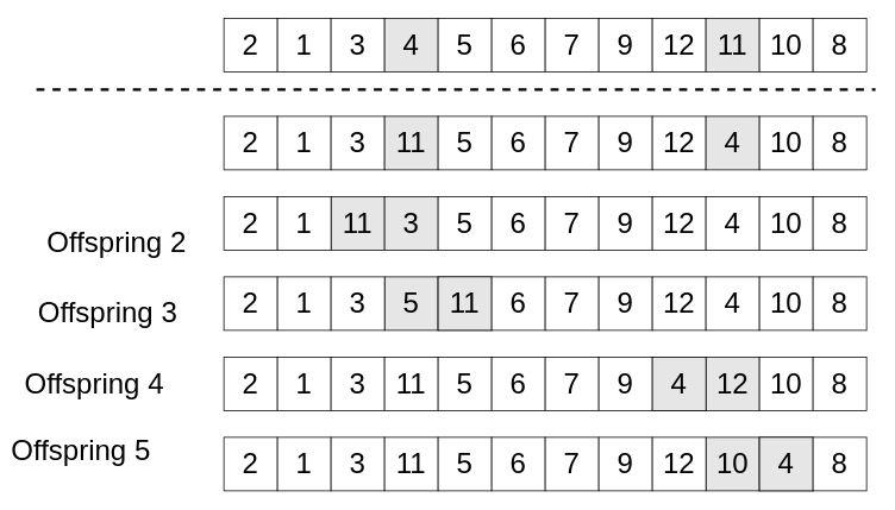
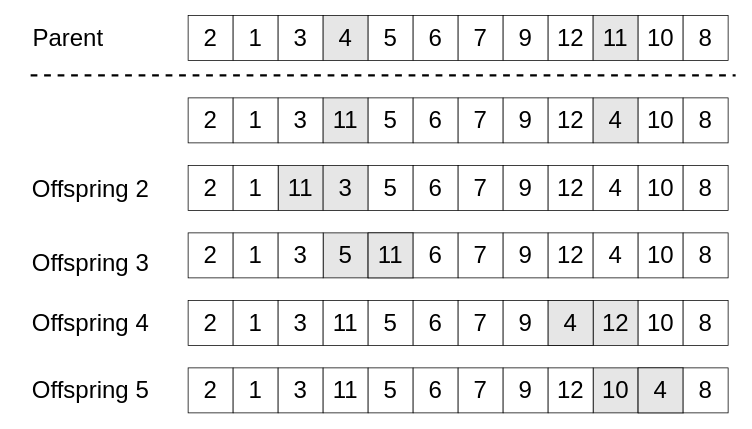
  <mxCell id="0" />
  <mxCell id="1" parent="0" />
  <mxCell id="2" value="&lt;font style=&quot;font-size: 32px&quot;&gt;2&lt;/font&gt;" style="rounded=0;whiteSpace=wrap;html=1;" parent="1" vertex="1"><mxGeometry x="250" y="20" width="60" height="60" as="geometry" /></mxCell>
  <mxCell id="3" value="&lt;font style=&quot;font-size: 32px&quot;&gt;1&lt;/font&gt;" style="rounded=0;whiteSpace=wrap;html=1;" parent="1" vertex="1"><mxGeometry x="310" y="20" width="60" height="60" as="geometry" /></mxCell>
  <mxCell id="4" value="&lt;font style=&quot;font-size: 32px&quot;&gt;3&lt;/font&gt;" style="rounded=0;whiteSpace=wrap;html=1;" parent="1" vertex="1"><mxGeometry x="370" y="20" width="60" height="60" as="geometry" /></mxCell>
  <mxCell id="5" value="&lt;font style=&quot;font-size: 32px&quot;&gt;4&lt;/font&gt;" style="rounded=0;whiteSpace=wrap;html=1;fillColor=#E6E6E6;" parent="1" vertex="1"><mxGeometry x="430" y="20" width="60" height="60" as="geometry" /></mxCell>
  <mxCell id="6" value="&lt;font style=&quot;font-size: 32px&quot;&gt;5&lt;/font&gt;" style="rounded=0;whiteSpace=wrap;html=1;" parent="1" vertex="1"><mxGeometry x="490" y="20" width="60" height="60" as="geometry" /></mxCell>
  <mxCell id="7" value="&lt;font style=&quot;font-size: 32px&quot;&gt;6&lt;/font&gt;" style="rounded=0;whiteSpace=wrap;html=1;" parent="1" vertex="1"><mxGeometry x="550" y="20" width="60" height="60" as="geometry" /></mxCell>
  <mxCell id="8" value="&lt;font style=&quot;font-size: 32px&quot;&gt;7&lt;/font&gt;" style="rounded=0;whiteSpace=wrap;html=1;" parent="1" vertex="1"><mxGeometry x="610" y="20" width="60" height="60" as="geometry" /></mxCell>
  <mxCell id="9" value="&lt;font style=&quot;font-size: 32px&quot;&gt;9&lt;/font&gt;" style="rounded=0;whiteSpace=wrap;html=1;" parent="1" vertex="1"><mxGeometry x="670" y="20" width="60" height="60" as="geometry" /></mxCell>
  <mxCell id="10" value="&lt;font style=&quot;font-size: 32px&quot;&gt;12&lt;/font&gt;" style="rounded=0;whiteSpace=wrap;html=1;" parent="1" vertex="1"><mxGeometry x="730" y="20" width="60" height="60" as="geometry" /></mxCell>
  <mxCell id="11" value="&lt;font style=&quot;font-size: 32px&quot;&gt;11&lt;/font&gt;" style="rounded=0;whiteSpace=wrap;html=1;fillColor=#E6E6E6;" parent="1" vertex="1"><mxGeometry x="790" y="20" width="60" height="60" as="geometry" /></mxCell>
  <mxCell id="12" value="&lt;font style=&quot;font-size: 32px&quot;&gt;10&lt;/font&gt;" style="rounded=0;whiteSpace=wrap;html=1;" parent="1" vertex="1"><mxGeometry x="850" y="20" width="60" height="60" as="geometry" /></mxCell>
  <mxCell id="13" value="&lt;font style=&quot;font-size: 32px&quot;&gt;8&lt;/font&gt;" style="rounded=0;whiteSpace=wrap;html=1;" parent="1" vertex="1"><mxGeometry x="910" y="20" width="60" height="60" as="geometry" /></mxCell>
+ <mxCell id="14" value="&lt;font style=&quot;font-size: 32px&quot;&gt;Parent&lt;/font&gt;" style="text;html=1;strokeColor=none;fillColor=none;align=center;verticalAlign=middle;whiteSpace=wrap;rounded=0;strokeWidth=32;" parent="1" vertex="1"><mxGeometry x="20" y="40" width="140" height="20" as="geometry" /></mxCell>
  <mxCell id="15" value="&lt;font style=&quot;font-size: 32px&quot;&gt;2&lt;/font&gt;" style="rounded=0;whiteSpace=wrap;html=1;" parent="1" vertex="1"><mxGeometry x="250" y="130" width="60" height="60" as="geometry" /></mxCell>
  <mxCell id="16" value="&lt;font style=&quot;font-size: 32px&quot;&gt;1&lt;/font&gt;" style="rounded=0;whiteSpace=wrap;html=1;" parent="1" vertex="1"><mxGeometry x="310" y="130" width="60" height="60" as="geometry" /></mxCell>
  <mxCell id="17" value="&lt;font style=&quot;font-size: 32px&quot;&gt;3&lt;/font&gt;" style="rounded=0;whiteSpace=wrap;html=1;" parent="1" vertex="1"><mxGeometry x="370" y="130" width="60" height="60" as="geometry" /></mxCell>
  <mxCell id="18" value="&lt;font style=&quot;font-size: 32px&quot;&gt;11&lt;/font&gt;" style="rounded=0;whiteSpace=wrap;html=1;fillColor=#E6E6E6;" parent="1" vertex="1"><mxGeometry x="430" y="130" width="60" height="60" as="geometry" /></mxCell>
  <mxCell id="19" value="&lt;font style=&quot;font-size: 32px&quot;&gt;5&lt;/font&gt;" style="rounded=0;whiteSpace=wrap;html=1;" parent="1" vertex="1"><mxGeometry x="490" y="130" width="60" height="60" as="geometry" /></mxCell>
  <mxCell id="20" value="&lt;font style=&quot;font-size: 32px&quot;&gt;6&lt;/font&gt;" style="rounded=0;whiteSpace=wrap;html=1;" parent="1" vertex="1"><mxGeometry x="550" y="130" width="60" height="60" as="geometry" /></mxCell>
  <mxCell id="21" value="&lt;font style=&quot;font-size: 32px&quot;&gt;7&lt;/font&gt;" style="rounded=0;whiteSpace=wrap;html=1;" parent="1" vertex="1"><mxGeometry x="610" y="130" width="60" height="60" as="geometry" /></mxCell>
  <mxCell id="22" value="&lt;font style=&quot;font-size: 32px&quot;&gt;9&lt;/font&gt;" style="rounded=0;whiteSpace=wrap;html=1;" parent="1" vertex="1"><mxGeometry x="670" y="130" width="60" height="60" as="geometry" /></mxCell>
  <mxCell id="23" value="&lt;font style=&quot;font-size: 32px&quot;&gt;12&lt;/font&gt;" style="rounded=0;whiteSpace=wrap;html=1;" parent="1" vertex="1"><mxGeometry x="730" y="130" width="60" height="60" as="geometry" /></mxCell>
  <mxCell id="24" value="&lt;font style=&quot;font-size: 32px&quot;&gt;4&lt;/font&gt;" style="rounded=0;whiteSpace=wrap;html=1;fillColor=#E6E6E6;" parent="1" vertex="1"><mxGeometry x="790" y="130" width="60" height="60" as="geometry" /></mxCell>
  <mxCell id="25" value="&lt;font style=&quot;font-size: 32px&quot;&gt;10&lt;/font&gt;" style="rounded=0;whiteSpace=wrap;html=1;" parent="1" vertex="1"><mxGeometry x="850" y="130" width="60" height="60" as="geometry" /></mxCell>
  <mxCell id="26" value="&lt;span style=&quot;font-size: 32px&quot;&gt;8&lt;/span&gt;" style="rounded=0;whiteSpace=wrap;html=1;" parent="1" vertex="1"><mxGeometry x="910" y="130" width="60" height="60" as="geometry" /></mxCell>
  <mxCell id="27" value="&lt;font style=&quot;font-size: 32px&quot;&gt;11&lt;/font&gt;" style="rounded=0;whiteSpace=wrap;html=1;fillColor=#E6E6E6;" parent="1" vertex="1"><mxGeometry x="370" y="220" width="60" height="60" as="geometry" /></mxCell>
  <mxCell id="28" value="&lt;font style=&quot;font-size: 32px&quot;&gt;3&lt;/font&gt;" style="rounded=0;whiteSpace=wrap;html=1;fillColor=#E6E6E6;" parent="1" vertex="1"><mxGeometry x="430" y="220" width="60" height="60" as="geometry" /></mxCell>
  <mxCell id="29" value="&lt;span style=&quot;font-size: 32px&quot;&gt;5&lt;/span&gt;" style="rounded=0;whiteSpace=wrap;html=1;fillColor=#E6E6E6;" parent="1" vertex="1"><mxGeometry x="430" y="310" width="60" height="60" as="geometry" /></mxCell>
  <mxCell id="30" value="&lt;font style=&quot;font-size: 32px&quot;&gt;k&lt;/font&gt;" style="rounded=0;whiteSpace=wrap;html=1;fillColor=#E6E6E6;" parent="1" vertex="1"><mxGeometry x="490" y="310" width="60" height="60" as="geometry" /></mxCell>
  <mxCell id="31" value="&lt;font style=&quot;font-size: 32px&quot;&gt;d&lt;/font&gt;" style="rounded=0;whiteSpace=wrap;html=1;fillColor=#E6E6E6;" parent="1" vertex="1"><mxGeometry x="730" y="400" width="60" height="60" as="geometry" /></mxCell>
  <mxCell id="32" value="&lt;font style=&quot;font-size: 32px&quot;&gt;12&lt;/font&gt;" style="rounded=0;whiteSpace=wrap;html=1;fillColor=#E6E6E6;" parent="1" vertex="1"><mxGeometry x="790" y="400" width="60" height="60" as="geometry" /></mxCell>
  <mxCell id="33" value="&lt;font style=&quot;font-size: 32px&quot;&gt;10&lt;/font&gt;" style="rounded=0;whiteSpace=wrap;html=1;fillColor=#E6E6E6;" parent="1" vertex="1"><mxGeometry x="790" y="490" width="60" height="60" as="geometry" /></mxCell>
  <mxCell id="34" value="&lt;font style=&quot;font-size: 32px&quot;&gt;d&lt;/font&gt;" style="rounded=0;whiteSpace=wrap;html=1;fillColor=#E6E6E6;" parent="1" vertex="1"><mxGeometry x="850" y="490" width="60" height="60" as="geometry" /></mxCell>
- <mxCell id="35" value="&lt;font style=&quot;font-size: 32px&quot;&gt;Offspring 2&lt;/font&gt;" style="text;html=1;strokeColor=none;fillColor=none;align=center;verticalAlign=middle;whiteSpace=wrap;rounded=0;strokeWidth=32;" parent="1" vertex="1"><mxGeometry x="50" y="261" width="160" height="20" as="geometry" /></mxCell>
+ <mxCell id="35" value="&lt;font style=&quot;font-size: 32px&quot;&gt;Offspring 2&lt;/font&gt;" style="text;html=1;strokeColor=none;fillColor=none;align=center;verticalAlign=middle;whiteSpace=wrap;rounded=0;strokeWidth=32;" parent="1" vertex="1"><mxGeometry x="40" y="241" width="160" height="20" as="geometry" /></mxCell>
  <mxCell id="36" value="&lt;font style=&quot;font-size: 32px&quot;&gt;Offspring 3&lt;/font&gt;" style="text;html=1;strokeColor=none;fillColor=none;align=center;verticalAlign=middle;whiteSpace=wrap;rounded=0;strokeWidth=32;" parent="1" vertex="1"><mxGeometry x="40" y="340" width="160" height="20" as="geometry" /></mxCell>
- <mxCell id="37" value="&lt;font style=&quot;font-size: 32px&quot;&gt;Offspring 4&lt;/font&gt;" style="text;html=1;strokeColor=none;fillColor=none;align=center;verticalAlign=middle;whiteSpace=wrap;rounded=0;strokeWidth=32;" parent="1" vertex="1"><mxGeometry x="25" y="420" width="160" height="20" as="geometry" /></mxCell>
- <mxCell id="38" value="&lt;font style=&quot;font-size: 32px&quot;&gt;Offspring 5&lt;/font&gt;" style="text;html=1;strokeColor=none;fillColor=none;align=center;verticalAlign=middle;whiteSpace=wrap;rounded=0;strokeWidth=32;" parent="1" vertex="1"><mxGeometry x="10" y="495" width="160" height="20" as="geometry" /></mxCell>
+ <mxCell id="37" value="&lt;font style=&quot;font-size: 32px&quot;&gt;Offspring 4&lt;/font&gt;" style="text;html=1;strokeColor=none;fillColor=none;align=center;verticalAlign=middle;whiteSpace=wrap;rounded=0;strokeWidth=32;" parent="1" vertex="1"><mxGeometry x="40" y="420" width="160" height="20" as="geometry" /></mxCell>
+ <mxCell id="38" value="&lt;font style=&quot;font-size: 32px&quot;&gt;Offspring 5&lt;/font&gt;" style="text;html=1;strokeColor=none;fillColor=none;align=center;verticalAlign=middle;whiteSpace=wrap;rounded=0;strokeWidth=32;" parent="1" vertex="1"><mxGeometry x="40" y="510" width="160" height="20" as="geometry" /></mxCell>
  <mxCell id="39" value="" style="endArrow=none;html=1;strokeWidth=3;dashed=1;" parent="1" edge="1"><mxGeometry width="50" height="50" relative="1" as="geometry"><mxPoint x="40" y="100" as="sourcePoint" /><mxPoint x="980" y="100" as="targetPoint" /></mxGeometry></mxCell>
  <mxCell id="40" value="&lt;font style=&quot;font-size: 32px&quot;&gt;2&lt;/font&gt;" style="rounded=0;whiteSpace=wrap;html=1;" parent="1" vertex="1"><mxGeometry x="250" y="220" width="60" height="60" as="geometry" /></mxCell>
  <mxCell id="41" value="&lt;font style=&quot;font-size: 32px&quot;&gt;1&lt;/font&gt;" style="rounded=0;whiteSpace=wrap;html=1;" parent="1" vertex="1"><mxGeometry x="310" y="220" width="60" height="60" as="geometry" /></mxCell>
  <mxCell id="42" value="&lt;font style=&quot;font-size: 32px&quot;&gt;5&lt;/font&gt;" style="rounded=0;whiteSpace=wrap;html=1;" parent="1" vertex="1"><mxGeometry x="490" y="220" width="60" height="60" as="geometry" /></mxCell>
  <mxCell id="43" value="&lt;font style=&quot;font-size: 32px&quot;&gt;6&lt;/font&gt;" style="rounded=0;whiteSpace=wrap;html=1;" parent="1" vertex="1"><mxGeometry x="550" y="220" width="60" height="60" as="geometry" /></mxCell>
  <mxCell id="44" value="&lt;font style=&quot;font-size: 32px&quot;&gt;7&lt;/font&gt;" style="rounded=0;whiteSpace=wrap;html=1;" parent="1" vertex="1"><mxGeometry x="610" y="220" width="60" height="60" as="geometry" /></mxCell>
  <mxCell id="45" value="&lt;font style=&quot;font-size: 32px&quot;&gt;9&lt;/font&gt;" style="rounded=0;whiteSpace=wrap;html=1;" parent="1" vertex="1"><mxGeometry x="670" y="220" width="60" height="60" as="geometry" /></mxCell>
  <mxCell id="46" value="&lt;font style=&quot;font-size: 32px&quot;&gt;12&lt;/font&gt;" style="rounded=0;whiteSpace=wrap;html=1;" parent="1" vertex="1"><mxGeometry x="730" y="220" width="60" height="60" as="geometry" /></mxCell>
  <mxCell id="47" value="&lt;font style=&quot;font-size: 32px&quot;&gt;4&lt;/font&gt;" style="rounded=0;whiteSpace=wrap;html=1;fillColor=#FFFFFF;" parent="1" vertex="1"><mxGeometry x="790" y="220" width="60" height="60" as="geometry" /></mxCell>
  <mxCell id="48" value="&lt;font style=&quot;font-size: 32px&quot;&gt;10&lt;/font&gt;" style="rounded=0;whiteSpace=wrap;html=1;" parent="1" vertex="1"><mxGeometry x="850" y="220" width="60" height="60" as="geometry" /></mxCell>
  <mxCell id="49" value="&lt;span style=&quot;font-size: 32px&quot;&gt;8&lt;/span&gt;" style="rounded=0;whiteSpace=wrap;html=1;" parent="1" vertex="1"><mxGeometry x="910" y="220" width="60" height="60" as="geometry" /></mxCell>
  <mxCell id="50" value="&lt;font style=&quot;font-size: 32px&quot;&gt;2&lt;/font&gt;" style="rounded=0;whiteSpace=wrap;html=1;" parent="1" vertex="1"><mxGeometry x="250" y="310" width="60" height="60" as="geometry" /></mxCell>
  <mxCell id="51" value="&lt;font style=&quot;font-size: 32px&quot;&gt;1&lt;/font&gt;" style="rounded=0;whiteSpace=wrap;html=1;" parent="1" vertex="1"><mxGeometry x="310" y="310" width="60" height="60" as="geometry" /></mxCell>
  <mxCell id="52" value="&lt;font style=&quot;font-size: 32px&quot;&gt;11&lt;/font&gt;" style="rounded=0;whiteSpace=wrap;html=1;fillColor=#E6E6E6;" parent="1" vertex="1"><mxGeometry x="490" y="310" width="60" height="60" as="geometry" /></mxCell>
  <mxCell id="53" value="&lt;font style=&quot;font-size: 32px&quot;&gt;6&lt;/font&gt;" style="rounded=0;whiteSpace=wrap;html=1;" parent="1" vertex="1"><mxGeometry x="550" y="310" width="60" height="60" as="geometry" /></mxCell>
  <mxCell id="54" value="&lt;font style=&quot;font-size: 32px&quot;&gt;7&lt;/font&gt;" style="rounded=0;whiteSpace=wrap;html=1;" parent="1" vertex="1"><mxGeometry x="610" y="310" width="60" height="60" as="geometry" /></mxCell>
  <mxCell id="55" value="&lt;font style=&quot;font-size: 32px&quot;&gt;9&lt;/font&gt;" style="rounded=0;whiteSpace=wrap;html=1;" parent="1" vertex="1"><mxGeometry x="670" y="310" width="60" height="60" as="geometry" /></mxCell>
  <mxCell id="56" value="&lt;font style=&quot;font-size: 32px&quot;&gt;12&lt;/font&gt;" style="rounded=0;whiteSpace=wrap;html=1;" parent="1" vertex="1"><mxGeometry x="730" y="310" width="60" height="60" as="geometry" /></mxCell>
  <mxCell id="57" value="&lt;font style=&quot;font-size: 32px&quot;&gt;4&lt;/font&gt;" style="rounded=0;whiteSpace=wrap;html=1;fillColor=#FFFFFF;" parent="1" vertex="1"><mxGeometry x="790" y="310" width="60" height="60" as="geometry" /></mxCell>
  <mxCell id="58" value="&lt;font style=&quot;font-size: 32px&quot;&gt;10&lt;/font&gt;" style="rounded=0;whiteSpace=wrap;html=1;" parent="1" vertex="1"><mxGeometry x="850" y="310" width="60" height="60" as="geometry" /></mxCell>
  <mxCell id="59" value="&lt;span style=&quot;font-size: 32px&quot;&gt;8&lt;/span&gt;" style="rounded=0;whiteSpace=wrap;html=1;" parent="1" vertex="1"><mxGeometry x="910" y="310" width="60" height="60" as="geometry" /></mxCell>
  <mxCell id="60" value="&lt;font style=&quot;font-size: 32px&quot;&gt;3&lt;/font&gt;" style="rounded=0;whiteSpace=wrap;html=1;" parent="1" vertex="1"><mxGeometry x="370" y="310" width="60" height="60" as="geometry" /></mxCell>
  <mxCell id="61" value="&lt;font style=&quot;font-size: 32px&quot;&gt;2&lt;/font&gt;" style="rounded=0;whiteSpace=wrap;html=1;" parent="1" vertex="1"><mxGeometry x="250" y="400" width="60" height="60" as="geometry" /></mxCell>
  <mxCell id="62" value="&lt;font style=&quot;font-size: 32px&quot;&gt;1&lt;/font&gt;" style="rounded=0;whiteSpace=wrap;html=1;" parent="1" vertex="1"><mxGeometry x="310" y="400" width="60" height="60" as="geometry" /></mxCell>
  <mxCell id="63" value="&lt;font style=&quot;font-size: 32px&quot;&gt;3&lt;/font&gt;" style="rounded=0;whiteSpace=wrap;html=1;" parent="1" vertex="1"><mxGeometry x="370" y="400" width="60" height="60" as="geometry" /></mxCell>
  <mxCell id="64" value="&lt;font style=&quot;font-size: 32px&quot;&gt;11&lt;/font&gt;" style="rounded=0;whiteSpace=wrap;html=1;fillColor=#FFFFFF;" parent="1" vertex="1"><mxGeometry x="430" y="400" width="60" height="60" as="geometry" /></mxCell>
  <mxCell id="65" value="&lt;font style=&quot;font-size: 32px&quot;&gt;5&lt;/font&gt;" style="rounded=0;whiteSpace=wrap;html=1;" parent="1" vertex="1"><mxGeometry x="490" y="400" width="60" height="60" as="geometry" /></mxCell>
  <mxCell id="66" value="&lt;font style=&quot;font-size: 32px&quot;&gt;6&lt;/font&gt;" style="rounded=0;whiteSpace=wrap;html=1;" parent="1" vertex="1"><mxGeometry x="550" y="400" width="60" height="60" as="geometry" /></mxCell>
  <mxCell id="67" value="&lt;font style=&quot;font-size: 32px&quot;&gt;7&lt;/font&gt;" style="rounded=0;whiteSpace=wrap;html=1;" parent="1" vertex="1"><mxGeometry x="610" y="400" width="60" height="60" as="geometry" /></mxCell>
  <mxCell id="68" value="&lt;font style=&quot;font-size: 32px&quot;&gt;9&lt;/font&gt;" style="rounded=0;whiteSpace=wrap;html=1;" parent="1" vertex="1"><mxGeometry x="670" y="400" width="60" height="60" as="geometry" /></mxCell>
  <mxCell id="69" value="&lt;span style=&quot;font-size: 32px&quot;&gt;4&lt;/span&gt;" style="rounded=0;whiteSpace=wrap;html=1;fillColor=#E6E6E6;" parent="1" vertex="1"><mxGeometry x="730" y="400" width="60" height="60" as="geometry" /></mxCell>
  <mxCell id="70" value="&lt;font style=&quot;font-size: 32px&quot;&gt;10&lt;/font&gt;" style="rounded=0;whiteSpace=wrap;html=1;" parent="1" vertex="1"><mxGeometry x="850" y="400" width="60" height="60" as="geometry" /></mxCell>
  <mxCell id="71" value="&lt;span style=&quot;font-size: 32px&quot;&gt;8&lt;/span&gt;" style="rounded=0;whiteSpace=wrap;html=1;" parent="1" vertex="1"><mxGeometry x="910" y="400" width="60" height="60" as="geometry" /></mxCell>
  <mxCell id="72" value="&lt;font style=&quot;font-size: 32px&quot;&gt;2&lt;/font&gt;" style="rounded=0;whiteSpace=wrap;html=1;" parent="1" vertex="1"><mxGeometry x="250" y="490" width="60" height="60" as="geometry" /></mxCell>
  <mxCell id="73" value="&lt;font style=&quot;font-size: 32px&quot;&gt;1&lt;/font&gt;" style="rounded=0;whiteSpace=wrap;html=1;" parent="1" vertex="1"><mxGeometry x="310" y="490" width="60" height="60" as="geometry" /></mxCell>
  <mxCell id="74" value="&lt;font style=&quot;font-size: 32px&quot;&gt;3&lt;/font&gt;" style="rounded=0;whiteSpace=wrap;html=1;" parent="1" vertex="1"><mxGeometry x="370" y="490" width="60" height="60" as="geometry" /></mxCell>
  <mxCell id="75" value="&lt;font style=&quot;font-size: 32px&quot;&gt;11&lt;/font&gt;" style="rounded=0;whiteSpace=wrap;html=1;fillColor=#FFFFFF;" parent="1" vertex="1"><mxGeometry x="430" y="490" width="60" height="60" as="geometry" /></mxCell>
  <mxCell id="76" value="&lt;font style=&quot;font-size: 32px&quot;&gt;5&lt;/font&gt;" style="rounded=0;whiteSpace=wrap;html=1;" parent="1" vertex="1"><mxGeometry x="490" y="490" width="60" height="60" as="geometry" /></mxCell>
  <mxCell id="77" value="&lt;font style=&quot;font-size: 32px&quot;&gt;6&lt;/font&gt;" style="rounded=0;whiteSpace=wrap;html=1;" parent="1" vertex="1"><mxGeometry x="550" y="490" width="60" height="60" as="geometry" /></mxCell>
  <mxCell id="78" value="&lt;font style=&quot;font-size: 32px&quot;&gt;7&lt;/font&gt;" style="rounded=0;whiteSpace=wrap;html=1;" parent="1" vertex="1"><mxGeometry x="610" y="490" width="60" height="60" as="geometry" /></mxCell>
  <mxCell id="79" value="&lt;font style=&quot;font-size: 32px&quot;&gt;9&lt;/font&gt;" style="rounded=0;whiteSpace=wrap;html=1;" parent="1" vertex="1"><mxGeometry x="670" y="490" width="60" height="60" as="geometry" /></mxCell>
  <mxCell id="80" value="&lt;font style=&quot;font-size: 32px&quot;&gt;12&lt;/font&gt;" style="rounded=0;whiteSpace=wrap;html=1;" parent="1" vertex="1"><mxGeometry x="730" y="490" width="60" height="60" as="geometry" /></mxCell>
  <mxCell id="81" value="&lt;font style=&quot;font-size: 32px&quot;&gt;4&lt;/font&gt;" style="rounded=0;whiteSpace=wrap;html=1;fillColor=#E6E6E6;" parent="1" vertex="1"><mxGeometry x="850" y="490" width="60" height="60" as="geometry" /></mxCell>
  <mxCell id="82" value="&lt;span style=&quot;font-size: 32px&quot;&gt;8&lt;/span&gt;" style="rounded=0;whiteSpace=wrap;html=1;" parent="1" vertex="1"><mxGeometry x="910" y="490" width="60" height="60" as="geometry" /></mxCell>
